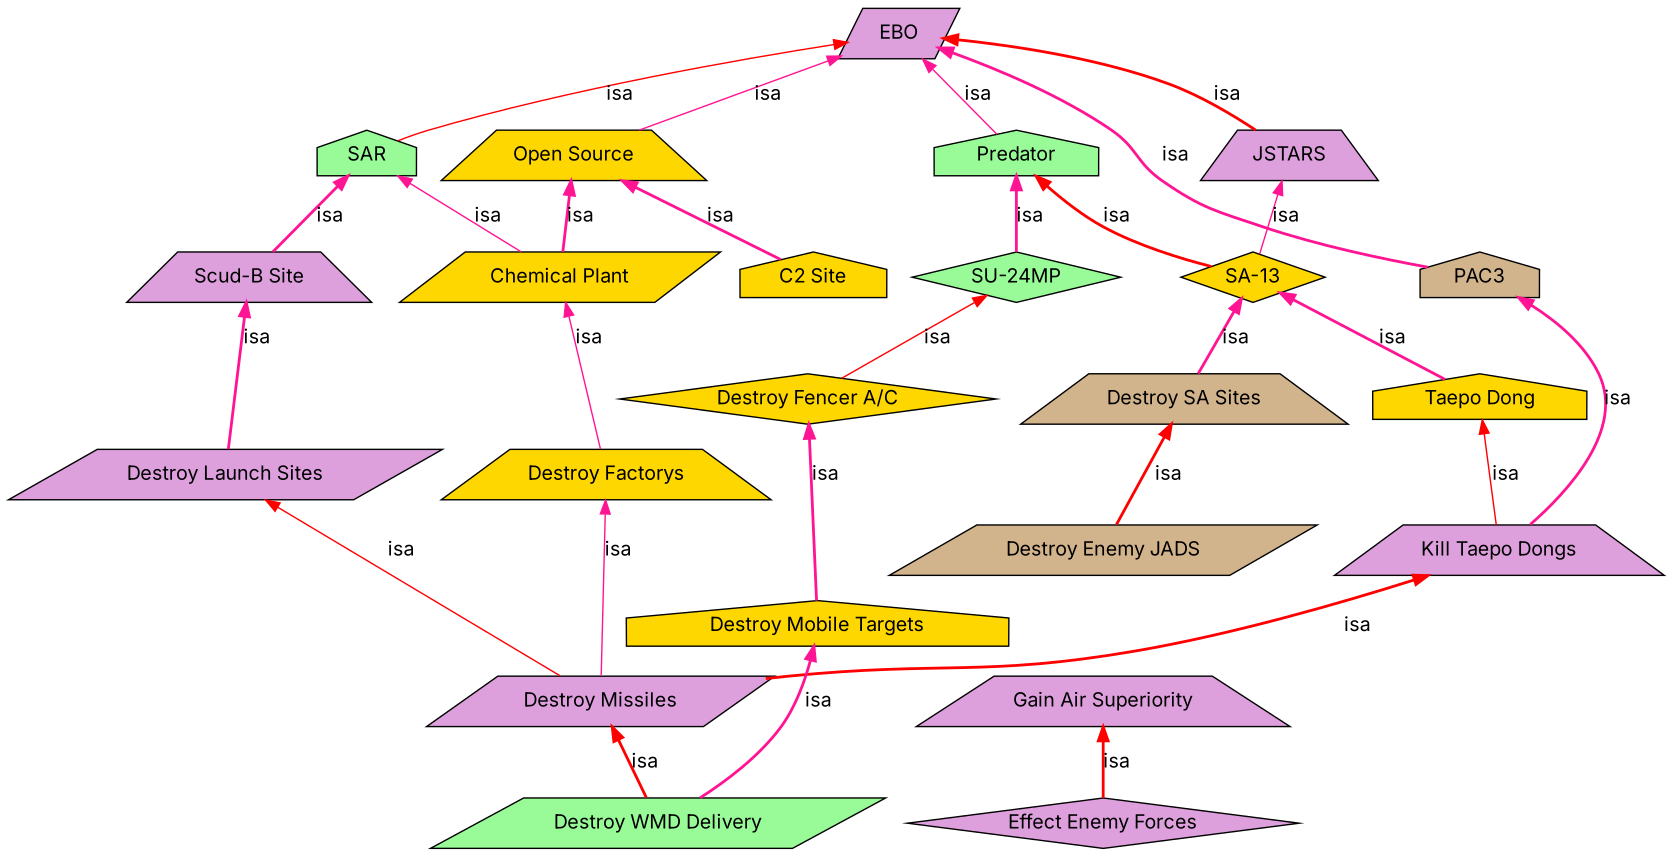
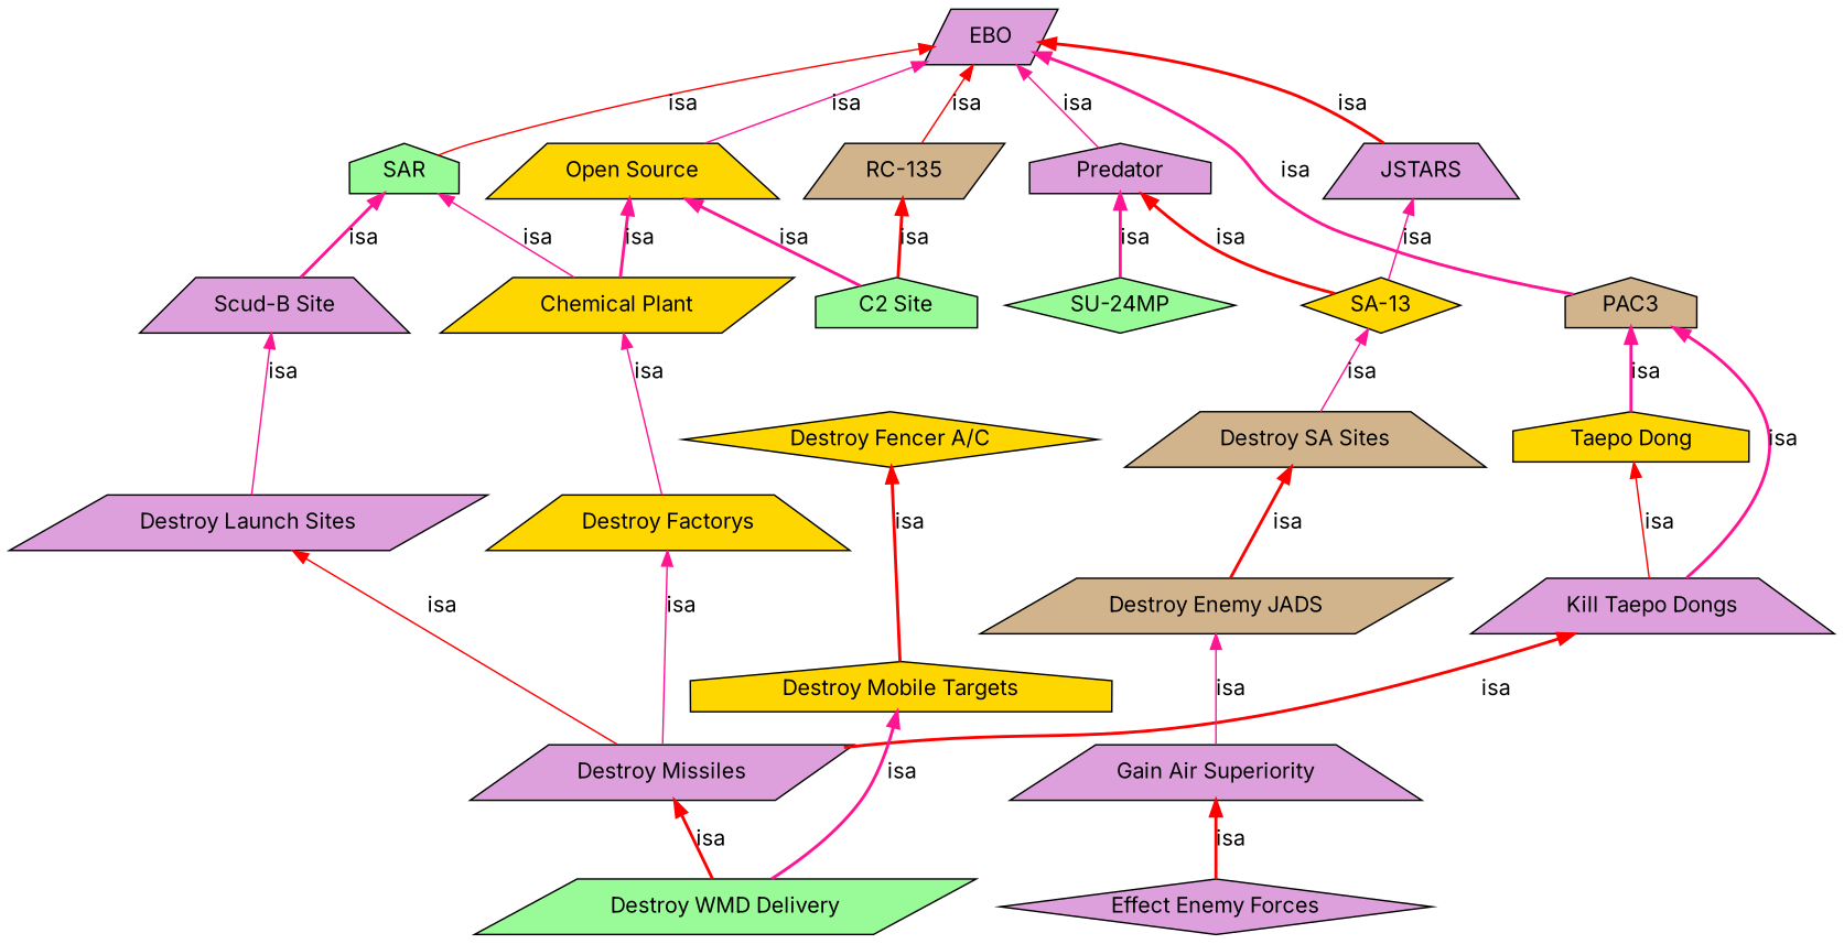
  digraph {
    fontname=Inter
    node [color="0.0,0.0,0.0" fillcolor=plum fontcolor="0.0,0.0,0.0" fontname=Inter shape=parallelogram style=filled]
    edge [color=deeppink dir=back fontcolor="0.0,0.0,0.0" fontname=Inter style=bold]
    n1 [fillcolor=palegreen height=0.50 label=SAR shape=house width=0.75]
    n2 [fillcolor=gold height=0.50 label="Chemical Plant" width=1.39]
    n3 [height=0.50 label="Scud-B Site" shape=trapezium width=1.11]
    n4 [fillcolor=gold height=0.50 label="Destroy Factorys" shape=trapezium width=1.53]
    n5 [height=0.50 label="Destroy Launch Sites" width=1.86]
    n6 [height=0.50 label=EBO width=0.75]
    n7 [fillcolor=gold height=0.50 label="Open Source" shape=trapezium width=1.19]
-   n9 [fillcolor=palegreen height=0.50 label=Predator shape=house width=0.83]
+   n8 [fillcolor=tan height=0.50 label="RC-135" width=0.81]
+   n9 [height=0.50 label=Predator shape=house width=0.83]
    n10 [fillcolor=tan height=0.50 label=PAC3 shape=house width=0.75]
    n11 [height=0.50 label=JSTARS shape=trapezium width=0.86]
-   n12 [fillcolor=gold height=0.50 label="C2 Site" shape=house width=0.78]
+   n12 [fillcolor=palegreen height=0.50 label="C2 Site" shape=house width=0.78]
    n13 [fillcolor=palegreen height=0.50 label="SU-24MP" shape=diamond width=0.97]
    n14 [fillcolor=gold height=0.50 label="SA-13" shape=diamond width=0.75]
    n15 [height=0.50 label="Kill Taepo Dongs" shape=trapezium width=1.58]
    n16 [fillcolor=gold height=0.50 label="Taepo Dong" shape=house width=1.14]
    n17 [height=0.50 label="Destroy Missiles" width=1.50]
    n18 [height=0.50 label="Gain Air Superiority" shape=trapezium width=1.81]
    n19 [height=0.50 label="Effect Enemy Forces" shape=diamond width=1.83]
    n20 [fillcolor=tan height=0.50 label="Destroy Enemy JADS" width=1.92]
    n21 [fillcolor=palegreen height=0.50 label="Destroy WMD Delivery" width=2.08]
    n22 [fillcolor=gold height=0.50 label="Destroy Fencer A/C" shape=diamond width=1.75]
    n23 [fillcolor=gold height=0.50 label="Destroy Mobile Targets" shape=house width=2.06]
    n24 [fillcolor=tan height=0.50 label="Destroy SA Sites" shape=trapezium width=1.53]
    n1 -> n2 [label=isa style=solid]
    n1 -> n3 [label=isa]
    n2 -> n4 [label=isa style=solid]
-   n3 -> n5 [label=isa]
+   n3 -> n5 [label=isa style=solid]
    n4 -> n17 [label=isa style=solid]
    n5 -> n17 [color=red label=isa style=solid]
    n6 -> n1 [color=red label=isa style=solid]
    n6 -> n7 [label=isa style=solid]
+   n6 -> n8 [color=red label=isa style=solid]
    n6 -> n9 [label=isa style=solid]
    n6 -> n10 [label=isa]
    n6 -> n11 [color=red label=isa]
    n7 -> n2 [label=isa]
    n7 -> n12 [label=isa]
+   n8 -> n12 [color=red label=isa]
    n9 -> n13 [label=isa]
    n9 -> n14 [color=red label=isa]
    n10 -> n15 [label=isa]
-   n14 -> n16 [label=isa]
+   n10 -> n16 [label=isa]
    n11 -> n14 [label=isa style=solid]
-   n13 -> n22 [color=red label=isa style=solid]
-   n14 -> n24 [label=isa]
+   n14 -> n24 [label=isa style=solid]
    n15 -> n17 [color=red label=isa]
    n16 -> n15 [color=red label=isa style=solid]
    n17 -> n21 [color=red label=isa]
    n18 -> n19 [color=red label=isa]
-   n22 -> n23 [label=isa]
+   n20 -> n18 [label=isa style=solid]
+   n22 -> n23 [color=red label=isa]
    n23 -> n21 [label=isa]
    n24 -> n20 [color=red label=isa]
  }
